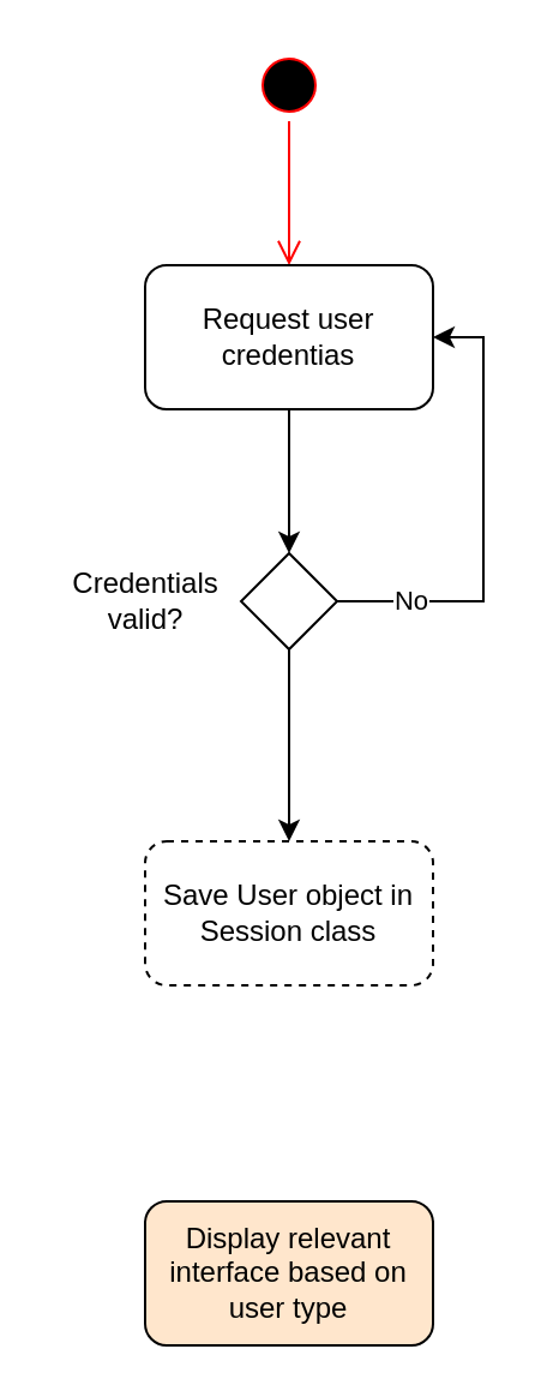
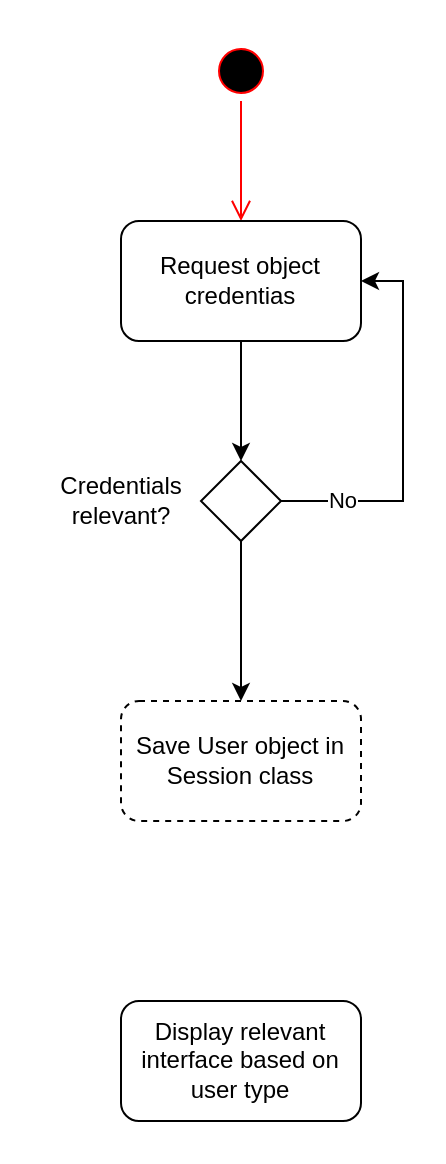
  <mxCell id="0" />
  <mxCell id="1" parent="0" />
  <mxCell id="2" value="" style="ellipse;html=1;shape=startState;fillColor=#000000;strokeColor=#ff0000;" parent="1" vertex="1"><mxGeometry x="105" y="20" width="30" height="30" as="geometry" /></mxCell>
  <mxCell id="3" value="" style="edgeStyle=orthogonalEdgeStyle;html=1;verticalAlign=bottom;endArrow=open;endSize=8;strokeColor=#ff0000;rounded=0;" parent="1" source="2" edge="1"><mxGeometry relative="1" as="geometry"><mxPoint x="120" y="110" as="targetPoint" /></mxGeometry></mxCell>
  <mxCell id="4" style="edgeStyle=orthogonalEdgeStyle;rounded=0;orthogonalLoop=1;jettySize=auto;html=1;entryX=0.5;entryY=0;entryDx=0;entryDy=0;" parent="1" source="5" target="9" edge="1"><mxGeometry relative="1" as="geometry" /></mxCell>
- <mxCell id="5" value="Request user credentias" style="rounded=1;whiteSpace=wrap;html=1;" parent="1" vertex="1"><mxGeometry x="60" y="110" width="120" height="60" as="geometry" /></mxCell>
+ <mxCell id="5" value="Request object credentias" style="rounded=1;whiteSpace=wrap;html=1;" parent="1" vertex="1"><mxGeometry x="60" y="110" width="120" height="60" as="geometry" /></mxCell>
  <mxCell id="6" style="edgeStyle=orthogonalEdgeStyle;rounded=0;orthogonalLoop=1;jettySize=auto;html=1;exitX=1;exitY=0.5;exitDx=0;exitDy=0;entryX=1;entryY=0.5;entryDx=0;entryDy=0;" parent="1" source="9" target="5" edge="1"><mxGeometry relative="1" as="geometry"><Array as="points"><mxPoint x="201" y="250" /><mxPoint x="201" y="140" /></Array></mxGeometry></mxCell>
  <mxCell id="7" value="No" style="edgeLabel;html=1;align=center;verticalAlign=middle;resizable=0;points=[];" parent="6" vertex="1" connectable="0"><mxGeometry x="-0.688" y="1" relative="1" as="geometry"><mxPoint as="offset" /></mxGeometry></mxCell>
  <mxCell id="8" style="edgeStyle=orthogonalEdgeStyle;rounded=0;orthogonalLoop=1;jettySize=auto;html=1;entryX=0.5;entryY=0;entryDx=0;entryDy=0;" parent="1" source="9" target="11" edge="1"><mxGeometry relative="1" as="geometry" /></mxCell>
  <mxCell id="9" value="" style="rhombus;whiteSpace=wrap;html=1;" parent="1" vertex="1"><mxGeometry x="100" y="230" width="40" height="40" as="geometry" /></mxCell>
- <mxCell id="10" value="Credentials&lt;br&gt;valid?" style="text;html=1;align=center;verticalAlign=middle;resizable=0;points=[];autosize=1;strokeColor=none;fillColor=none;" parent="1" vertex="1"><mxGeometry x="20" y="230" width="80" height="40" as="geometry" /></mxCell>
+ <mxCell id="10" value="Credentials&lt;br&gt;relevant?" style="text;html=1;align=center;verticalAlign=middle;resizable=0;points=[];autosize=1;strokeColor=none;fillColor=none;" parent="1" vertex="1"><mxGeometry x="20" y="230" width="80" height="40" as="geometry" /></mxCell>
  <mxCell id="11" value="Save User object in Session class" style="rounded=1;whiteSpace=wrap;html=1;dashed=1;" parent="1" vertex="1"><mxGeometry x="60" y="350" width="120" height="60" as="geometry" /></mxCell>
- <mxCell id="12" value="Display relevant interface based on user type" style="rounded=1;whiteSpace=wrap;html=1;fillColor=#ffe6cc;" parent="1" vertex="1"><mxGeometry x="60" y="500" width="120" height="60" as="geometry" /></mxCell>
+ <mxCell id="12" value="Display relevant interface based on user type" style="rounded=1;whiteSpace=wrap;html=1;" parent="1" vertex="1"><mxGeometry x="60" y="500" width="120" height="60" as="geometry" /></mxCell>
